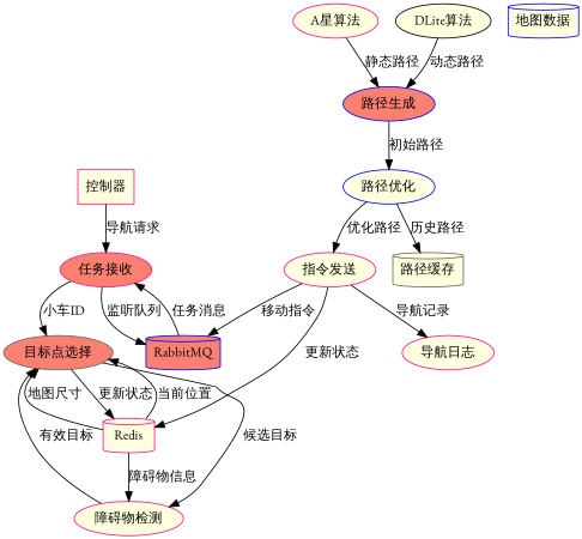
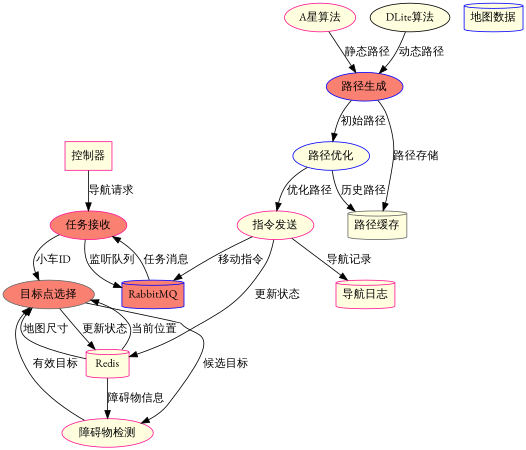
  digraph {
    fontname="EB Garamond"
    node [color=deeppink fillcolor=lightyellow fontname="EB Garamond" shape=ellipse style=filled]
    edge [fontname="EB Garamond"]
    "控制器" [shape=rectangle]
    "任务接收" [fillcolor=salmon]
    "目标点选择" [color=gray40 fillcolor=salmon]
    RabbitMQ [color=blue fillcolor=salmon shape=cylinder]
    Redis [shape=cylinder]
    "障碍物检测"
    "路径生成" [color=blue fillcolor=salmon]
    "A星算法"
    "DLite算法" [color=black]
    "路径优化" [color=blue]
    "路径缓存" [color=gray40 shape=cylinder]
    "指令发送"
-   "导航日志"
+   "导航日志" [shape=cylinder]
    "地图数据" [color=blue shape=cylinder]
    "控制器" -> "任务接收" [label="导航请求"]
    "任务接收" -> "目标点选择" [label="小车ID"]
    "任务接收" -> RabbitMQ [label="监听队列"]
    "目标点选择" -> Redis [label="更新状态"]
    "目标点选择" -> "障碍物检测" [label="候选目标"]
    RabbitMQ -> "任务接收" [label="任务消息"]
    Redis -> "目标点选择" [label="当前位置"]
    Redis -> "目标点选择" [label="地图尺寸"]
    Redis -> "障碍物检测" [label="障碍物信息"]
    "障碍物检测" -> "目标点选择" [label="有效目标"]
    "路径生成" -> "路径优化" [label="初始路径"]
+   "路径生成" -> "路径缓存" [label="路径存储"]
    "A星算法" -> "路径生成" [label="静态路径"]
    "DLite算法" -> "路径生成" [label="动态路径"]
    "路径优化" -> "路径缓存" [label="历史路径"]
    "路径优化" -> "指令发送" [label="优化路径"]
    "指令发送" -> RabbitMQ [label="移动指令"]
    "指令发送" -> Redis [label="更新状态"]
    "指令发送" -> "导航日志" [label="导航记录"]
  }
